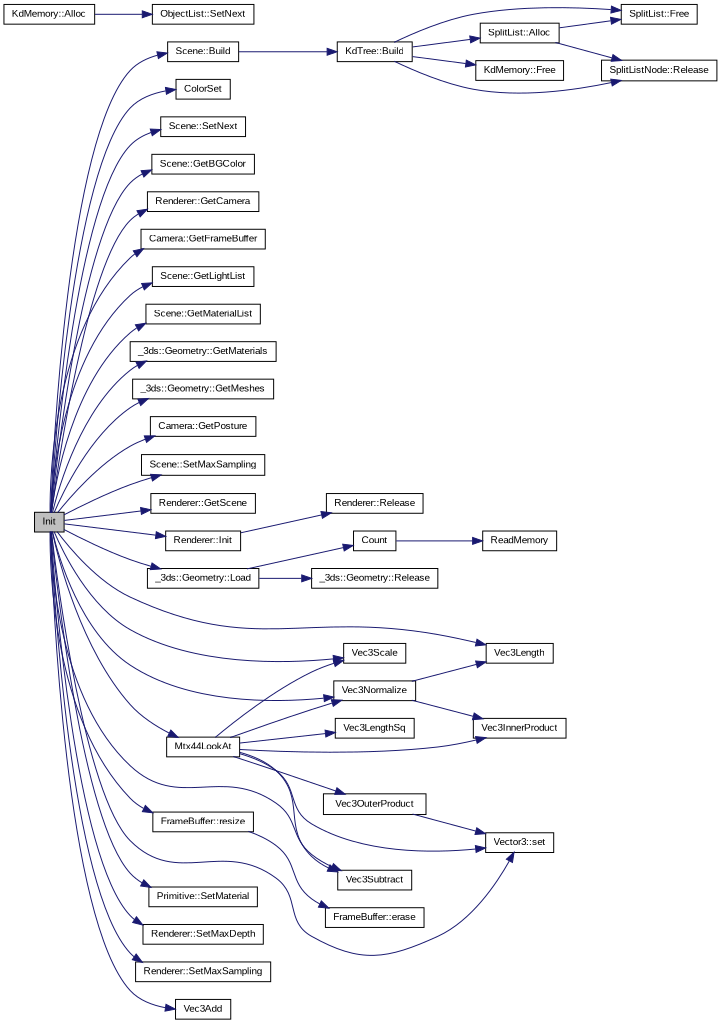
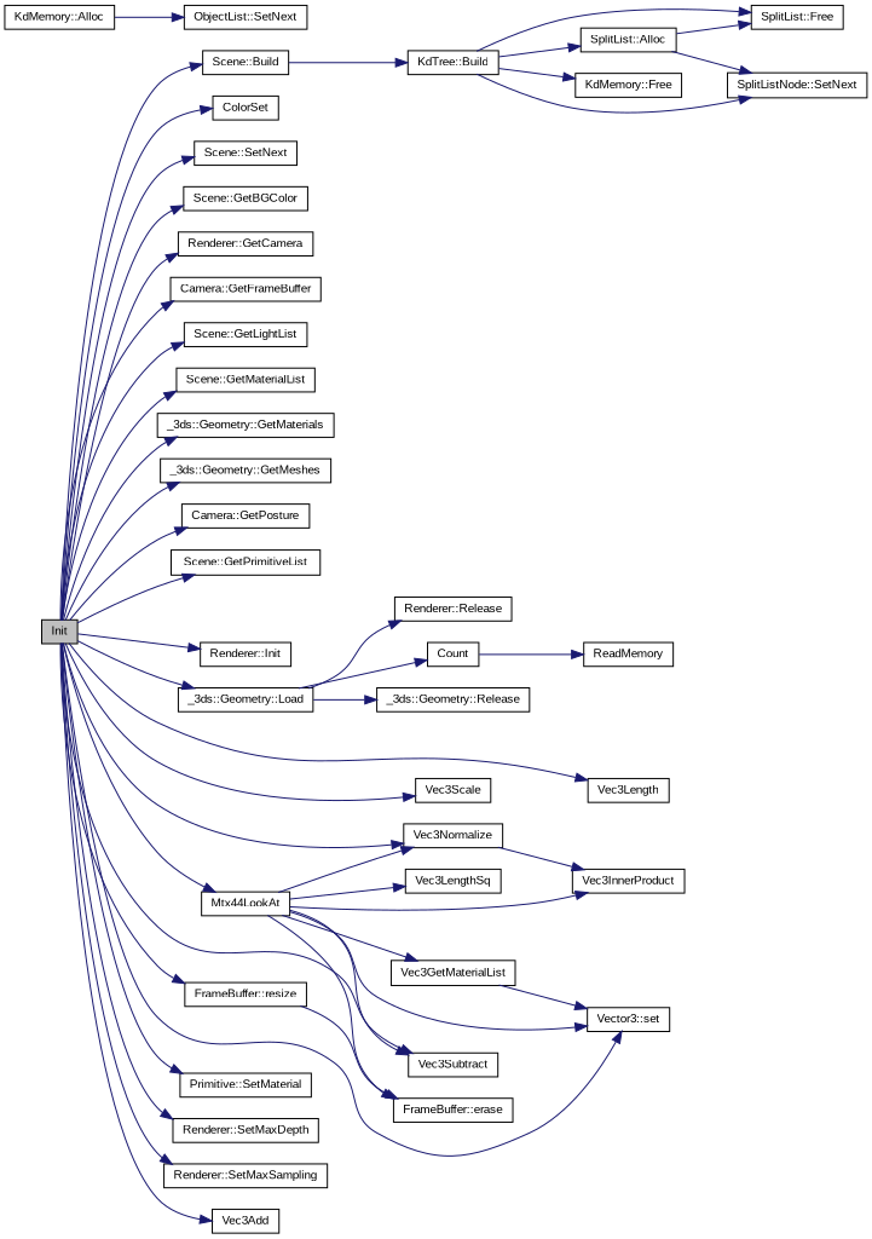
  digraph {
    fontname="Liberation Sans"
    rankdir=LR
    node [color=black fillcolor=white fontname="Liberation Sans" fontsize=10 shape=record style=filled]
    edge [color=midnightblue fontname="Liberation Sans" fontsize=10 labelfontname=FreeSans labelfontsize=10 style=solid]
    n1 [fillcolor=grey75 fontcolor=black height=0.2 label=Init width=0.4]
    n2 [height=0.2 label="Scene::Build" width=0.4]
    n3 [height=0.2 label=ColorSet width=0.4]
    n4 [height=0.2 label="Scene::SetNext" width=0.4]
    n5 [height=0.2 label="Scene::GetBGColor" width=0.4]
    n6 [height=0.2 label="Renderer::GetCamera" width=0.4]
    n7 [height=0.2 label="Camera::GetFrameBuffer" width=0.4]
    n8 [height=0.2 label="Scene::GetLightList" width=0.4]
    n9 [height=0.2 label="Scene::GetMaterialList" width=0.4]
    n10 [height=0.2 label="_3ds::Geometry::GetMaterials" width=0.4]
    n11 [height=0.2 label="_3ds::Geometry::GetMeshes" width=0.4]
    n12 [height=0.2 label="Camera::GetPosture" width=0.4]
-   n13 [height=0.2 label="Scene::SetMaxSampling" width=0.4]
-   n14 [height=0.2 label="Renderer::GetScene" width=0.4]
+   n13 [height=0.2 label="Scene::GetPrimitiveList" width=0.4]
    n15 [height=0.2 label="Renderer::Init" width=0.4]
    n16 [height=0.2 label="_3ds::Geometry::Load" width=0.4]
    n17 [height=0.2 label=Mtx44LookAt width=0.4]
    n18 [height=0.2 label="Vector3::set" width=0.4]
    n19 [height=0.2 label=Vec3Normalize width=0.4]
    n20 [height=0.2 label=Vec3Length width=0.4]
    n21 [height=0.2 label=Vec3Scale width=0.4]
    n22 [height=0.2 label=Vec3Subtract width=0.4]
    n23 [height=0.2 label="FrameBuffer::resize" width=0.4]
    n24 [height=0.2 label="Primitive::SetMaterial" width=0.4]
    n25 [height=0.2 label="Renderer::SetMaxDepth" width=0.4]
    n26 [height=0.2 label="Renderer::SetMaxSampling" width=0.4]
    n27 [height=0.2 label=Vec3Add width=0.4]
    n28 [height=0.2 label="KdTree::Build" width=0.4]
    n29 [height=0.2 label="Renderer::Release" width=0.4]
    n30 [height=0.2 label=Count width=0.4]
    n31 [height=0.2 label="_3ds::Geometry::Release" width=0.4]
    n32 [height=0.2 label=Vec3InnerProduct width=0.4]
    n33 [height=0.2 label=Vec3LengthSq width=0.4]
-   n34 [height=0.2 label=Vec3OuterProduct width=0.4]
+   n34 [height=0.2 label=Vec3GetMaterialList width=0.4]
    n35 [height=0.2 label="FrameBuffer::erase" width=0.4]
    n36 [height=0.2 label="SplitList::Alloc" width=0.4]
    n37 [height=0.2 label="SplitList::Free" width=0.4]
    n38 [height=0.2 label="KdMemory::Free" width=0.4]
-   n39 [height=0.2 label="SplitListNode::Release" width=0.4]
+   n39 [height=0.2 label="SplitListNode::SetNext" width=0.4]
    n40 [height=0.2 label="KdMemory::Alloc" width=0.4]
    n41 [height=0.2 label="ObjectList::SetNext" width=0.4]
    n42 [height=0.2 label=ReadMemory width=0.4]
    n1 -> n2
    n1 -> n3
    n1 -> n4
    n1 -> n5
    n1 -> n6
    n1 -> n7
    n1 -> n8
    n1 -> n9
    n1 -> n10
    n1 -> n11
    n1 -> n12
    n1 -> n13
-   n1 -> n14
    n1 -> n15
    n1 -> n16
    n1 -> n17
    n1 -> n18
    n1 -> n19
    n1 -> n20
    n1 -> n21
    n1 -> n22
    n1 -> n23
    n1 -> n24
    n1 -> n25
    n1 -> n26
    n1 -> n27
    n2 -> n28
-   n15 -> n29
+   n16 -> n29
    n16 -> n30
    n16 -> n31
    n17 -> n18
    n17 -> n19
-   n17 -> n21
+   n17 -> n35
    n17 -> n22
    n17 -> n32
    n17 -> n33
    n17 -> n34
-   n19 -> n20
    n19 -> n32
    n23 -> n35
    n28 -> n36
    n28 -> n37
    n28 -> n38
    n28 -> n39
    n30 -> n42
    n34 -> n18
    n36 -> n37
    n36 -> n39
    n40 -> n41
  }
